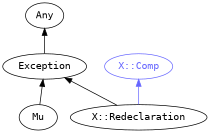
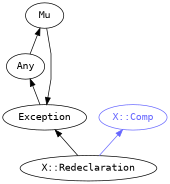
  digraph {
    fontname="DejaVu Sans Mono"
    rankdir=BT
    splines=polyline
    node [color="#000000" fontcolor="#000000" fontname="DejaVu Sans Mono"]
    edge [color="#000000" fontname="DejaVu Sans Mono"]
    "X::Redeclaration"
    Exception
    "X::Comp" [color="#6666FF" fontcolor="#6666FF"]
    Any
    Mu
    "X::Redeclaration" -> Exception
    "X::Redeclaration" -> "X::Comp" [color="#6666FF"]
    Exception -> Any
+   Any -> Mu
    Mu -> Exception
  }
